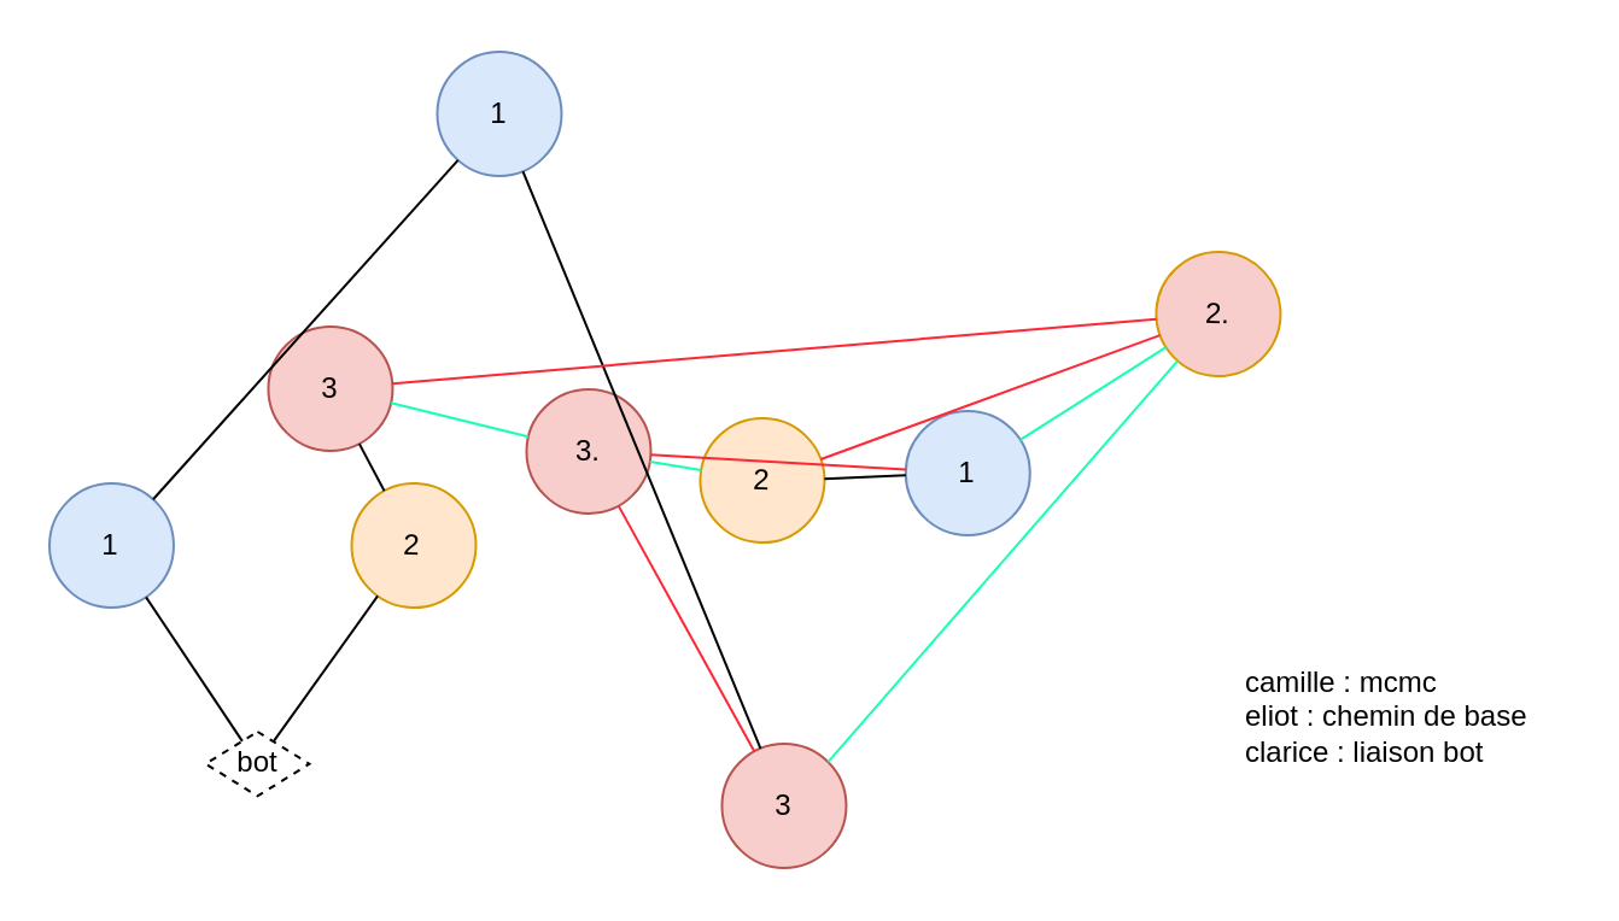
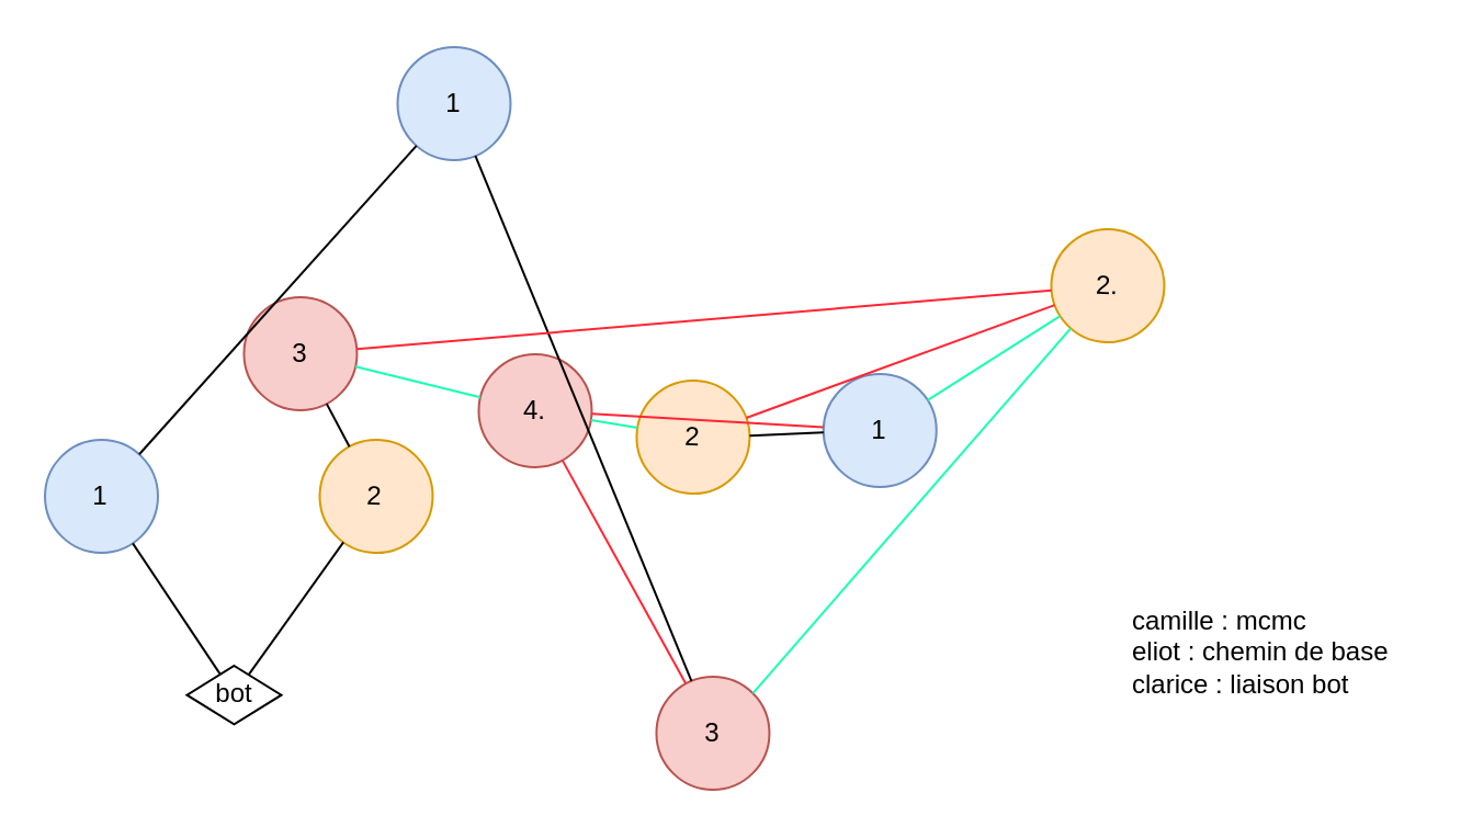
  <mxCell id="0" />
  <mxCell id="1" parent="0" />
  <mxCell id="2" value="" style="group" vertex="1" connectable="0" parent="1"><mxGeometry x="20.005" y="20.998" width="628.735" height="338.493" as="geometry" /></mxCell>
  <mxCell id="3" value="1" style="ellipse;whiteSpace=wrap;html=1;aspect=fixed;fillColor=#dae8fc;strokeColor=#6c8ebf;" vertex="1" parent="2"><mxGeometry x="354.88" y="149" width="51.492" height="51.492" as="geometry" /></mxCell>
- <mxCell id="4" value="3." style="ellipse;whiteSpace=wrap;html=1;aspect=fixed;fillColor=#f8cecc;strokeColor=#b85450;" vertex="1" parent="2"><mxGeometry x="197.734" y="140.0" width="51.492" height="51.492" as="geometry" /></mxCell>
+ <mxCell id="4" value="4." style="ellipse;whiteSpace=wrap;html=1;aspect=fixed;fillColor=#f8cecc;strokeColor=#b85450;" vertex="1" parent="2"><mxGeometry x="197.734" y="140.0" width="51.492" height="51.492" as="geometry" /></mxCell>
  <mxCell id="5" value="2" style="ellipse;whiteSpace=wrap;html=1;aspect=fixed;rotation=2;fillColor=#ffe6cc;strokeColor=#d79b00;" vertex="1" parent="2"><mxGeometry x="269.732" y="152.007" width="51.492" height="51.492" as="geometry" /></mxCell>
  <mxCell id="6" value="3" style="ellipse;whiteSpace=wrap;html=1;aspect=fixed;fillColor=#f8cecc;strokeColor=#b85450;" vertex="1" parent="2"><mxGeometry x="90.734" y="114.0" width="51.492" height="51.492" as="geometry" /></mxCell>
  <mxCell id="7" value="3" style="ellipse;whiteSpace=wrap;html=1;aspect=fixed;fillColor=#f8cecc;strokeColor=#b85450;" vertex="1" parent="2"><mxGeometry x="278.734" y="287.0" width="51.492" height="51.492" as="geometry" /></mxCell>
  <mxCell id="8" value="2" style="ellipse;whiteSpace=wrap;html=1;aspect=fixed;rotation=2;fillColor=#ffe6cc;strokeColor=#d79b00;" vertex="1" parent="2"><mxGeometry x="125.252" y="179.007" width="51.492" height="51.492" as="geometry" /></mxCell>
- <mxCell id="9" value="2." style="ellipse;whiteSpace=wrap;html=1;aspect=fixed;rotation=2;fillColor=#f8cecc;strokeColor=#d79b00;" vertex="1" parent="2"><mxGeometry x="458.732" y="83.007" width="51.492" height="51.492" as="geometry" /></mxCell>
+ <mxCell id="9" value="2." style="ellipse;whiteSpace=wrap;html=1;aspect=fixed;rotation=2;fillColor=#ffe6cc;strokeColor=#d79b00;" vertex="1" parent="2"><mxGeometry x="458.732" y="83.007" width="51.492" height="51.492" as="geometry" /></mxCell>
  <mxCell id="10" value="1" style="ellipse;whiteSpace=wrap;html=1;aspect=fixed;fillColor=#dae8fc;strokeColor=#6c8ebf;" vertex="1" parent="2"><mxGeometry x="160.74" width="51.492" height="51.492" as="geometry" /></mxCell>
  <mxCell id="11" value="1" style="ellipse;whiteSpace=wrap;html=1;aspect=fixed;fillColor=#dae8fc;strokeColor=#6c8ebf;" vertex="1" parent="2"><mxGeometry y="179.01" width="51.492" height="51.492" as="geometry" /></mxCell>
- <mxCell id="12" value="bot" style="rhombus;whiteSpace=wrap;html=1;fillColor=none;dashed=1;" vertex="1" parent="2"><mxGeometry x="64.735" y="282.002" width="43" height="26.68" as="geometry" /></mxCell>
+ <mxCell id="12" value="bot" style="rhombus;whiteSpace=wrap;html=1;fillColor=none;" vertex="1" parent="2"><mxGeometry x="64.735" y="282.002" width="43" height="26.68" as="geometry" /></mxCell>
  <mxCell id="13" value="" style="endArrow=none;html=1;rounded=0;" edge="1" parent="2" source="12" target="8"><mxGeometry width="50" height="50" relative="1" as="geometry"><mxPoint x="160.735" y="232.002" as="sourcePoint" /><mxPoint x="210.735" y="182.002" as="targetPoint" /></mxGeometry></mxCell>
  <mxCell id="14" value="" style="endArrow=none;html=1;rounded=0;strokeColor=#19FFB2;" edge="1" parent="2" source="6" target="4"><mxGeometry width="50" height="50" relative="1" as="geometry"><mxPoint x="104.735" y="328.002" as="sourcePoint" /><mxPoint x="48.735" y="237.002" as="targetPoint" /></mxGeometry></mxCell>
  <mxCell id="15" value="" style="endArrow=none;html=1;rounded=0;" edge="1" parent="2" source="8" target="6"><mxGeometry width="50" height="50" relative="1" as="geometry"><mxPoint x="135.735" y="215.002" as="sourcePoint" /><mxPoint x="61.735" y="215.002" as="targetPoint" /></mxGeometry></mxCell>
  <mxCell id="16" value="" style="endArrow=none;html=1;rounded=0;strokeColor=#19FFB2;" edge="1" parent="2" source="5" target="4"><mxGeometry width="50" height="50" relative="1" as="geometry"><mxPoint x="202.735" y="61.002" as="sourcePoint" /><mxPoint x="226.735" y="151.002" as="targetPoint" /></mxGeometry></mxCell>
  <mxCell id="17" value="" style="endArrow=none;html=1;rounded=0;" edge="1" parent="2" source="3" target="5"><mxGeometry width="50" height="50" relative="1" as="geometry"><mxPoint x="279.735" y="184.002" as="sourcePoint" /><mxPoint x="258.735" y="180.002" as="targetPoint" /></mxGeometry></mxCell>
  <mxCell id="18" value="" style="endArrow=none;html=1;rounded=0;strokeColor=#19FFB2;" edge="1" parent="2" source="3" target="9"><mxGeometry width="50" height="50" relative="1" as="geometry"><mxPoint x="380.735" y="200.002" as="sourcePoint" /><mxPoint x="330.735" y="194.002" as="targetPoint" /></mxGeometry></mxCell>
  <mxCell id="19" value="" style="endArrow=none;html=1;rounded=0;exitX=1;exitY=0;exitDx=0;exitDy=0;strokeColor=#19FFB2;" edge="1" parent="2" source="7" target="9"><mxGeometry width="50" height="50" relative="1" as="geometry"><mxPoint x="416.735" y="194.002" as="sourcePoint" /><mxPoint x="475.735" y="137.002" as="targetPoint" /></mxGeometry></mxCell>
  <mxCell id="20" value="" style="endArrow=none;html=1;rounded=0;" edge="1" parent="2" source="7" target="10"><mxGeometry width="50" height="50" relative="1" as="geometry"><mxPoint x="332.735" y="305.002" as="sourcePoint" /><mxPoint x="477.735" y="138.002" as="targetPoint" /></mxGeometry></mxCell>
  <mxCell id="21" value="" style="endArrow=none;html=1;rounded=0;" edge="1" parent="2" source="11" target="10"><mxGeometry width="50" height="50" relative="1" as="geometry"><mxPoint x="304.735" y="299.002" as="sourcePoint" /><mxPoint x="206.735" y="60.002" as="targetPoint" /></mxGeometry></mxCell>
  <mxCell id="22" value="" style="endArrow=none;html=1;rounded=0;strokeColor=#FF2635;" edge="1" parent="2" source="6" target="9"><mxGeometry width="50" height="50" relative="1" as="geometry"><mxPoint x="151.735" y="156.002" as="sourcePoint" /><mxPoint x="208.735" y="170.002" as="targetPoint" /></mxGeometry></mxCell>
  <mxCell id="23" value="" style="endArrow=none;html=1;rounded=0;strokeColor=#FF2635;" edge="1" parent="2" source="5" target="9"><mxGeometry width="50" height="50" relative="1" as="geometry"><mxPoint x="151.735" y="148.002" as="sourcePoint" /><mxPoint x="468.735" y="121.002" as="targetPoint" /></mxGeometry></mxCell>
  <mxCell id="24" value="" style="endArrow=none;html=1;rounded=0;strokeColor=#FF2635;" edge="1" parent="2" source="4" target="3"><mxGeometry width="50" height="50" relative="1" as="geometry"><mxPoint x="329.735" y="179.002" as="sourcePoint" /><mxPoint x="470.735" y="128.002" as="targetPoint" /></mxGeometry></mxCell>
  <mxCell id="25" value="" style="endArrow=none;html=1;rounded=0;strokeColor=#FF2635;" edge="1" parent="2" source="4" target="7"><mxGeometry width="50" height="50" relative="1" as="geometry"><mxPoint x="258.735" y="177.002" as="sourcePoint" /><mxPoint x="364.735" y="183.002" as="targetPoint" /></mxGeometry></mxCell>
  <mxCell id="26" value="" style="endArrow=none;html=1;rounded=0;" edge="1" parent="2" source="12" target="11"><mxGeometry width="50" height="50" relative="1" as="geometry"><mxPoint x="114.735" y="327.002" as="sourcePoint" /><mxPoint x="151.735" y="239.002" as="targetPoint" /></mxGeometry></mxCell>
  <mxCell id="27" value="camille : mcmc&lt;br&gt;eliot : chemin de base&lt;br&gt;clarice : liaison bot" style="text;html=1;align=left;verticalAlign=middle;resizable=0;points=[];autosize=1;strokeColor=none;fillColor=none;" vertex="1" parent="2"><mxGeometry x="493.735" y="248.002" width="135" height="55" as="geometry" /></mxCell>
